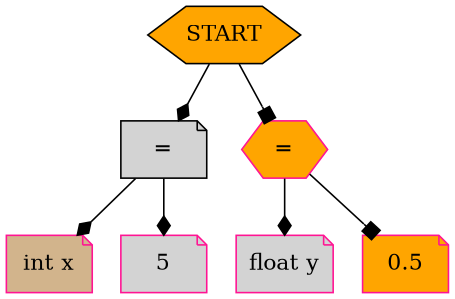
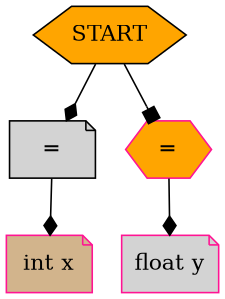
  digraph {
    node [color=deeppink fillcolor=orange shape=note style=filled]
    edge [arrowhead=diamond]
    n1 [color=black label=START shape=hexagon]
    n2 [color=black fillcolor=lightgrey label="="]
    n3 [label="=" shape=hexagon]
    n4 [fillcolor=tan label="int x"]
-   n5 [fillcolor=lightgrey label=5]
    n6 [fillcolor=lightgrey label="float y"]
-   n7 [label=0.5]
    n1 -> n2
    n1 -> n3 [arrowhead=box]
    n2 -> n4
-   n2 -> n5
    n3 -> n6
-   n3 -> n7 [arrowhead=box]
  }
